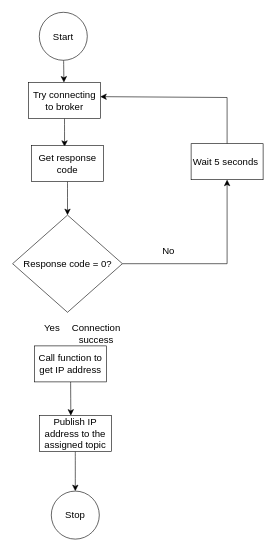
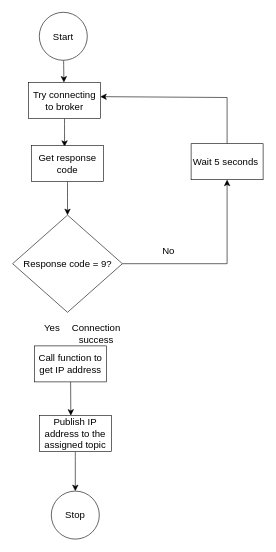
  <mxCell id="0" />
  <mxCell id="1" parent="0" />
  <mxCell id="2" style="edgeStyle=none;curved=1;rounded=0;orthogonalLoop=1;jettySize=auto;html=1;fontSize=12;startSize=8;endSize=8;entryX=0.492;entryY=0;entryDx=0;entryDy=0;entryPerimeter=0;" edge="1" parent="1" source="3" target="5"><mxGeometry relative="1" as="geometry" /></mxCell>
  <mxCell id="3" value="Start" style="ellipse;whiteSpace=wrap;html=1;aspect=fixed;fontSize=16;" vertex="1" parent="1"><mxGeometry x="65" y="20" width="80" height="80" as="geometry" /></mxCell>
  <mxCell id="4" style="edgeStyle=none;curved=1;rounded=0;orthogonalLoop=1;jettySize=auto;html=1;entryX=0.459;entryY=0.035;entryDx=0;entryDy=0;entryPerimeter=0;fontSize=12;startSize=8;endSize=8;" edge="1" parent="1" source="5" target="9"><mxGeometry relative="1" as="geometry" /></mxCell>
  <mxCell id="5" value="Try connecting to broker" style="rounded=0;whiteSpace=wrap;html=1;fontSize=16;" vertex="1" parent="1"><mxGeometry x="47" y="137" width="120" height="60" as="geometry" /></mxCell>
  <mxCell id="6" style="edgeStyle=none;rounded=0;orthogonalLoop=1;jettySize=auto;html=1;entryX=0.5;entryY=1;entryDx=0;entryDy=0;fontSize=12;startSize=8;endSize=8;" edge="1" parent="1" source="7" target="13"><mxGeometry relative="1" as="geometry"><Array as="points"><mxPoint x="378" y="439" /></Array></mxGeometry></mxCell>
- <mxCell id="7" value="Response code = 0?" style="rhombus;whiteSpace=wrap;html=1;fontSize=16;" vertex="1" parent="1"><mxGeometry x="20.5" y="358" width="183" height="162" as="geometry" /></mxCell>
+ <mxCell id="7" value="Response code = 9?" style="rhombus;whiteSpace=wrap;html=1;fontSize=16;" vertex="1" parent="1"><mxGeometry x="20.5" y="358" width="183" height="162" as="geometry" /></mxCell>
  <mxCell id="8" style="edgeStyle=none;curved=1;rounded=0;orthogonalLoop=1;jettySize=auto;html=1;fontSize=12;startSize=8;endSize=8;" edge="1" parent="1" source="9" target="7"><mxGeometry relative="1" as="geometry" /></mxCell>
  <mxCell id="9" value="Get response code" style="whiteSpace=wrap;html=1;fontSize=16;" vertex="1" parent="1"><mxGeometry x="52" y="242" width="120" height="60" as="geometry" /></mxCell>
  <mxCell id="10" style="edgeStyle=none;curved=1;rounded=0;orthogonalLoop=1;jettySize=auto;html=1;entryX=0.438;entryY=0.003;entryDx=0;entryDy=0;fontSize=12;startSize=8;endSize=8;entryPerimeter=0;" edge="1" parent="1" source="11" target="15"><mxGeometry relative="1" as="geometry" /></mxCell>
  <mxCell id="11" value="Call function to get IP address" style="rounded=0;whiteSpace=wrap;html=1;fontSize=16;" vertex="1" parent="1"><mxGeometry x="57" y="576" width="120" height="60" as="geometry" /></mxCell>
  <mxCell id="12" style="edgeStyle=none;rounded=0;orthogonalLoop=1;jettySize=auto;html=1;entryX=0.997;entryY=0.393;entryDx=0;entryDy=0;entryPerimeter=0;fontSize=12;startSize=8;endSize=8;" edge="1" parent="1" source="13" target="5"><mxGeometry relative="1" as="geometry"><Array as="points"><mxPoint x="378" y="162" /></Array></mxGeometry></mxCell>
  <mxCell id="13" value="Wait 5 seconds&amp;nbsp;" style="rounded=0;whiteSpace=wrap;html=1;fontSize=16;" vertex="1" parent="1"><mxGeometry x="318" y="239" width="120" height="60" as="geometry" /></mxCell>
  <mxCell id="14" style="edgeStyle=none;curved=1;rounded=0;orthogonalLoop=1;jettySize=auto;html=1;entryX=0.5;entryY=0;entryDx=0;entryDy=0;fontSize=12;startSize=8;endSize=8;" edge="1" parent="1" source="15" target="16"><mxGeometry relative="1" as="geometry" /></mxCell>
  <mxCell id="15" value="Publish IP address to the assigned topic" style="rounded=0;whiteSpace=wrap;html=1;fontSize=16;" vertex="1" parent="1"><mxGeometry x="65" y="692" width="120" height="60" as="geometry" /></mxCell>
  <mxCell id="16" value="Stop" style="ellipse;whiteSpace=wrap;html=1;aspect=fixed;fontSize=16;" vertex="1" parent="1"><mxGeometry x="85" y="818" width="80" height="80" as="geometry" /></mxCell>
  <mxCell id="17" value="No" style="text;html=1;align=center;verticalAlign=middle;resizable=0;points=[];autosize=1;strokeColor=none;fillColor=none;fontSize=16;" vertex="1" parent="1"><mxGeometry x="261" y="402" width="38" height="31" as="geometry" /></mxCell>
  <mxCell id="18" value="Yes" style="text;html=1;align=center;verticalAlign=middle;resizable=0;points=[];autosize=1;strokeColor=none;fillColor=none;fontSize=16;" vertex="1" parent="1"><mxGeometry x="64" y="529" width="44" height="31" as="geometry" /></mxCell>
  <mxCell id="19" value="Connection success" style="text;html=1;strokeColor=none;fillColor=none;align=center;verticalAlign=middle;whiteSpace=wrap;rounded=0;fontSize=16;" vertex="1" parent="1"><mxGeometry x="130" y="539" width="60" height="31" as="geometry" /></mxCell>
